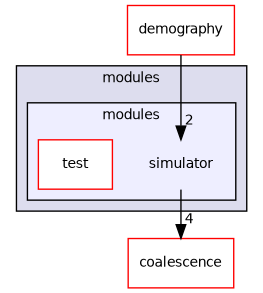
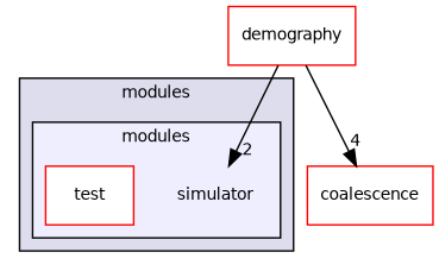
  digraph {
    compound=true
    node [fontname=Helvetica fontsize=10 shape=box color=red fillcolor=white style=filled]
    edge [labeldistance=1.5 labelfontname=Helvetica labelfontsize=10]
    n1 [label=simulator shape=plaintext color="" fillcolor="" style=""]
    n2 [label=test]
    n3 [label=coalescence]
    n4 [label=demography]
    subgraph cluster_1 {
      bgcolor="#ddddee"
      fontname=Helvetica
      fontsize=10
      label=modules
      pencolor=black
      subgraph cluster_2 {
        bgcolor="#eeeeff"
        fontname=Helvetica
        fontsize=10
        label=modules
        pencolor=black
        n1
        n2
      }
    }
-   n1 -> n3 [headlabel=4]
+   n4 -> n3 [headlabel=4]
    n4 -> n1 [headlabel=2]
  }
